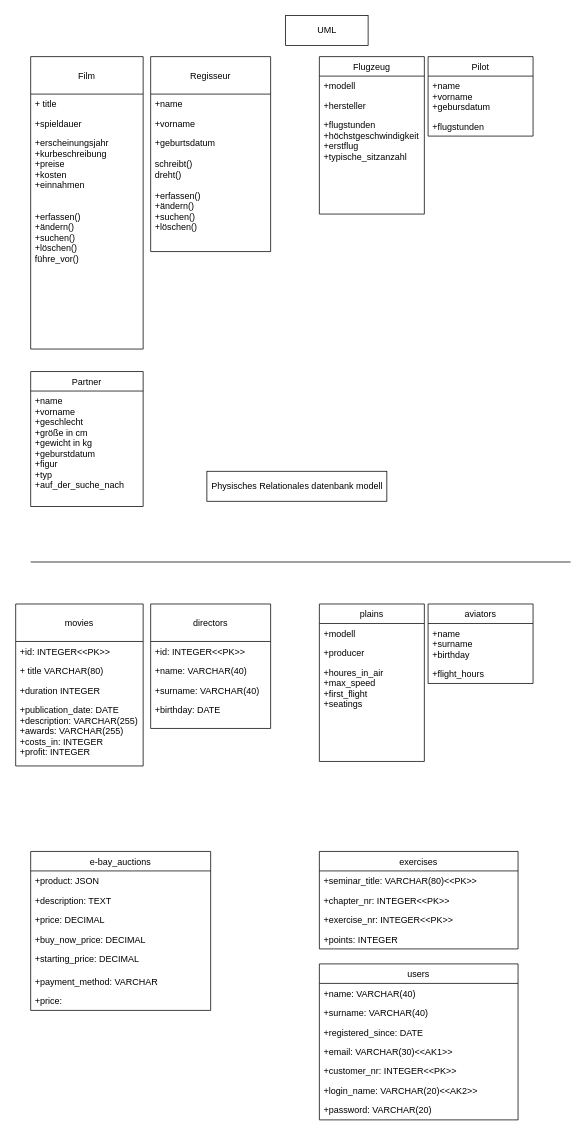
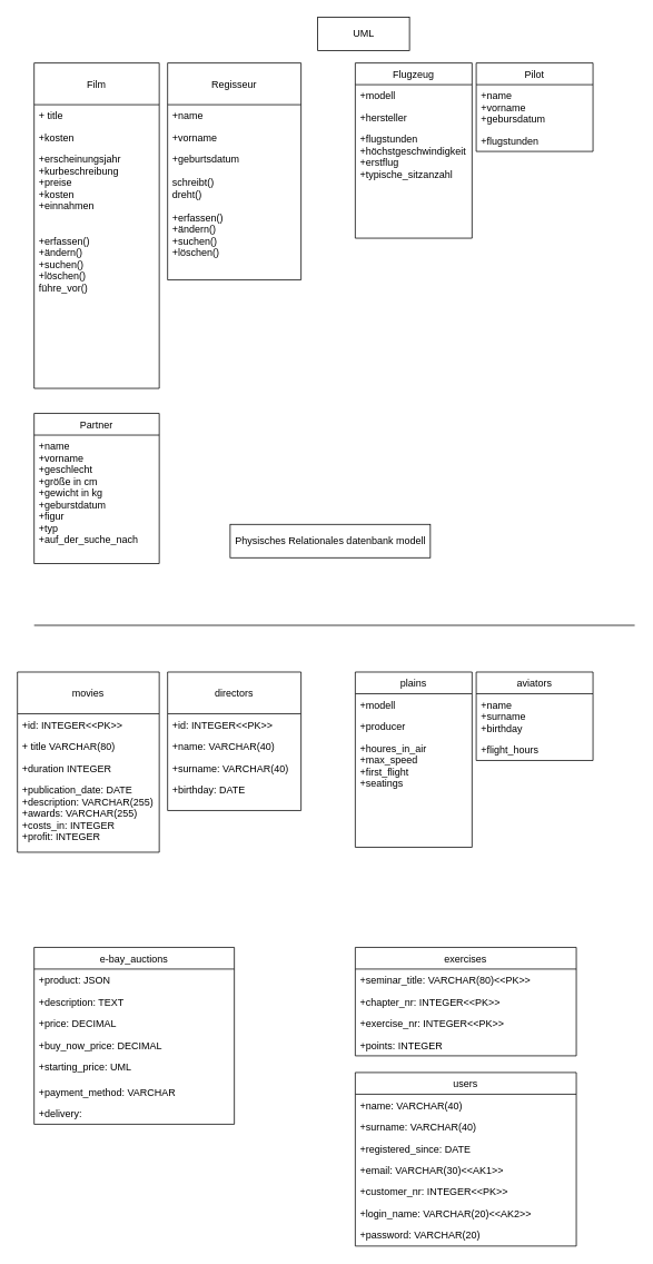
  <mxCell id="0" />
  <mxCell id="1" parent="0" />
  <mxCell id="2" value="Regisseur" style="swimlane;fontStyle=0;childLayout=stackLayout;horizontal=1;startSize=50;fillColor=none;horizontalStack=0;resizeParent=1;resizeParentMax=0;resizeLast=0;collapsible=1;marginBottom=0;" parent="1" vertex="1"><mxGeometry x="200" y="75" width="160" height="260" as="geometry" /></mxCell>
  <mxCell id="3" value="+name" style="text;strokeColor=none;fillColor=none;align=left;verticalAlign=top;spacingLeft=4;spacingRight=4;overflow=hidden;rotatable=0;points=[[0,0.5],[1,0.5]];portConstraint=eastwest;" parent="2" vertex="1"><mxGeometry y="50" width="160" height="26" as="geometry" /></mxCell>
  <mxCell id="4" value="+vorname" style="text;strokeColor=none;fillColor=none;align=left;verticalAlign=top;spacingLeft=4;spacingRight=4;overflow=hidden;rotatable=0;points=[[0,0.5],[1,0.5]];portConstraint=eastwest;" parent="2" vertex="1"><mxGeometry y="76" width="160" height="26" as="geometry" /></mxCell>
  <mxCell id="5" value="+geburtsdatum&#10;&#10;schreibt()&#10;dreht()&#10;&#10;+erfassen()&#10;+ändern()&#10;+suchen()&#10;+löschen()" style="text;strokeColor=none;fillColor=none;align=left;verticalAlign=top;spacingLeft=4;spacingRight=4;overflow=hidden;rotatable=0;points=[[0,0.5],[1,0.5]];portConstraint=eastwest;" parent="2" vertex="1"><mxGeometry y="102" width="160" height="158" as="geometry" /></mxCell>
  <mxCell id="6" value="Film" style="swimlane;fontStyle=0;childLayout=stackLayout;horizontal=1;startSize=50;fillColor=none;horizontalStack=0;resizeParent=1;resizeParentMax=0;resizeLast=0;collapsible=1;marginBottom=0;" parent="1" vertex="1"><mxGeometry x="40" y="75" width="150" height="390" as="geometry" /></mxCell>
  <mxCell id="7" value="+ title" style="text;strokeColor=none;fillColor=none;align=left;verticalAlign=top;spacingLeft=4;spacingRight=4;overflow=hidden;rotatable=0;points=[[0,0.5],[1,0.5]];portConstraint=eastwest;" parent="6" vertex="1"><mxGeometry y="50" width="150" height="26" as="geometry" /></mxCell>
- <mxCell id="8" value="+spieldauer" style="text;strokeColor=none;fillColor=none;align=left;verticalAlign=top;spacingLeft=4;spacingRight=4;overflow=hidden;rotatable=0;points=[[0,0.5],[1,0.5]];portConstraint=eastwest;" parent="6" vertex="1"><mxGeometry y="76" width="150" height="26" as="geometry" /></mxCell>
+ <mxCell id="8" value="+kosten" style="text;strokeColor=none;fillColor=none;align=left;verticalAlign=top;spacingLeft=4;spacingRight=4;overflow=hidden;rotatable=0;points=[[0,0.5],[1,0.5]];portConstraint=eastwest;" parent="6" vertex="1"><mxGeometry y="76" width="150" height="26" as="geometry" /></mxCell>
  <mxCell id="9" value="+erscheinungsjahr&#10;+kurbeschreibung&#10;+preise&#10;+kosten&#10;+einnahmen&#10;&#10;&#10;+erfassen()&#10;+ändern()&#10;+suchen()&#10;+löschen()&#10;führe_vor()" style="text;strokeColor=none;fillColor=none;align=left;verticalAlign=top;spacingLeft=4;spacingRight=4;overflow=hidden;rotatable=0;points=[[0,0.5],[1,0.5]];portConstraint=eastwest;" parent="6" vertex="1"><mxGeometry y="102" width="150" height="288" as="geometry" /></mxCell>
  <mxCell id="10" value="Flugzeug" style="swimlane;fontStyle=0;childLayout=stackLayout;horizontal=1;startSize=26;fillColor=none;horizontalStack=0;resizeParent=1;resizeParentMax=0;resizeLast=0;collapsible=1;marginBottom=0;" parent="1" vertex="1"><mxGeometry x="425" y="75" width="140" height="210" as="geometry" /></mxCell>
  <mxCell id="11" value="+modell&#10;" style="text;strokeColor=none;fillColor=none;align=left;verticalAlign=top;spacingLeft=4;spacingRight=4;overflow=hidden;rotatable=0;points=[[0,0.5],[1,0.5]];portConstraint=eastwest;" parent="10" vertex="1"><mxGeometry y="26" width="140" height="26" as="geometry" /></mxCell>
  <mxCell id="12" value="+hersteller" style="text;strokeColor=none;fillColor=none;align=left;verticalAlign=top;spacingLeft=4;spacingRight=4;overflow=hidden;rotatable=0;points=[[0,0.5],[1,0.5]];portConstraint=eastwest;" parent="10" vertex="1"><mxGeometry y="52" width="140" height="26" as="geometry" /></mxCell>
  <mxCell id="13" value="+flugstunden&#10;+höchstgeschwindigkeit&#10;+erstflug&#10;+typische_sitzanzahl" style="text;strokeColor=none;fillColor=none;align=left;verticalAlign=top;spacingLeft=4;spacingRight=4;overflow=hidden;rotatable=0;points=[[0,0.5],[1,0.5]];portConstraint=eastwest;" parent="10" vertex="1"><mxGeometry y="78" width="140" height="132" as="geometry" /></mxCell>
  <mxCell id="14" value="Pilot" style="swimlane;fontStyle=0;childLayout=stackLayout;horizontal=1;startSize=26;fillColor=none;horizontalStack=0;resizeParent=1;resizeParentMax=0;resizeLast=0;collapsible=1;marginBottom=0;" parent="1" vertex="1"><mxGeometry x="570" y="75" width="140" height="106" as="geometry" /></mxCell>
  <mxCell id="15" value="+name&#10;+vorname&#10;+gebursdatum" style="text;strokeColor=none;fillColor=none;align=left;verticalAlign=top;spacingLeft=4;spacingRight=4;overflow=hidden;rotatable=0;points=[[0,0.5],[1,0.5]];portConstraint=eastwest;" parent="14" vertex="1"><mxGeometry y="26" width="140" height="54" as="geometry" /></mxCell>
  <mxCell id="16" value="+flugstunden" style="text;strokeColor=none;fillColor=none;align=left;verticalAlign=top;spacingLeft=4;spacingRight=4;overflow=hidden;rotatable=0;points=[[0,0.5],[1,0.5]];portConstraint=eastwest;" parent="14" vertex="1"><mxGeometry y="80" width="140" height="26" as="geometry" /></mxCell>
  <mxCell id="17" value="Partner" style="swimlane;fontStyle=0;childLayout=stackLayout;horizontal=1;startSize=26;fillColor=none;horizontalStack=0;resizeParent=1;resizeParentMax=0;resizeLast=0;collapsible=1;marginBottom=0;" parent="1" vertex="1"><mxGeometry x="40" y="495" width="150" height="180" as="geometry" /></mxCell>
  <mxCell id="18" value="+name&#10;+vorname&#10;+geschlecht&#10;+größe in cm&#10;+gewicht in kg&#10;+geburstdatum&#10;+figur&#10;+typ&#10;+auf_der_suche_nach" style="text;strokeColor=none;fillColor=none;align=left;verticalAlign=top;spacingLeft=4;spacingRight=4;overflow=hidden;rotatable=0;points=[[0,0.5],[1,0.5]];portConstraint=eastwest;" parent="17" vertex="1"><mxGeometry y="26" width="150" height="154" as="geometry" /></mxCell>
  <mxCell id="19" value="directors" style="swimlane;fontStyle=0;childLayout=stackLayout;horizontal=1;startSize=50;fillColor=none;horizontalStack=0;resizeParent=1;resizeParentMax=0;resizeLast=0;collapsible=1;marginBottom=0;" parent="1" vertex="1"><mxGeometry x="200" y="805" width="160" height="166" as="geometry" /></mxCell>
  <mxCell id="20" value="+id: INTEGER&lt;&lt;PK&gt;&gt;" style="text;strokeColor=none;fillColor=none;align=left;verticalAlign=top;spacingLeft=4;spacingRight=4;overflow=hidden;rotatable=0;points=[[0,0.5],[1,0.5]];portConstraint=eastwest;" vertex="1" parent="19"><mxGeometry y="50" width="160" height="26" as="geometry" /></mxCell>
  <mxCell id="21" value="+name: VARCHAR(40)" style="text;strokeColor=none;fillColor=none;align=left;verticalAlign=top;spacingLeft=4;spacingRight=4;overflow=hidden;rotatable=0;points=[[0,0.5],[1,0.5]];portConstraint=eastwest;" parent="19" vertex="1"><mxGeometry y="76" width="160" height="26" as="geometry" /></mxCell>
  <mxCell id="22" value="+surname: VARCHAR(40)" style="text;strokeColor=none;fillColor=none;align=left;verticalAlign=top;spacingLeft=4;spacingRight=4;overflow=hidden;rotatable=0;points=[[0,0.5],[1,0.5]];portConstraint=eastwest;" parent="19" vertex="1"><mxGeometry y="102" width="160" height="26" as="geometry" /></mxCell>
  <mxCell id="23" value="+birthday: DATE" style="text;strokeColor=none;fillColor=none;align=left;verticalAlign=top;spacingLeft=4;spacingRight=4;overflow=hidden;rotatable=0;points=[[0,0.5],[1,0.5]];portConstraint=eastwest;" parent="19" vertex="1"><mxGeometry y="128" width="160" height="38" as="geometry" /></mxCell>
  <mxCell id="24" value="movies" style="swimlane;fontStyle=0;childLayout=stackLayout;horizontal=1;startSize=50;fillColor=none;horizontalStack=0;resizeParent=1;resizeParentMax=0;resizeLast=0;collapsible=1;marginBottom=0;" parent="1" vertex="1"><mxGeometry x="20" y="805" width="170" height="216" as="geometry" /></mxCell>
  <mxCell id="25" value="+id: INTEGER&lt;&lt;PK&gt;&gt;" style="text;strokeColor=none;fillColor=none;align=left;verticalAlign=top;spacingLeft=4;spacingRight=4;overflow=hidden;rotatable=0;points=[[0,0.5],[1,0.5]];portConstraint=eastwest;" vertex="1" parent="24"><mxGeometry y="50" width="170" height="26" as="geometry" /></mxCell>
  <mxCell id="26" value="+ title VARCHAR(80)" style="text;strokeColor=none;fillColor=none;align=left;verticalAlign=top;spacingLeft=4;spacingRight=4;overflow=hidden;rotatable=0;points=[[0,0.5],[1,0.5]];portConstraint=eastwest;" parent="24" vertex="1"><mxGeometry y="76" width="170" height="26" as="geometry" /></mxCell>
  <mxCell id="27" value="+duration INTEGER" style="text;strokeColor=none;fillColor=none;align=left;verticalAlign=top;spacingLeft=4;spacingRight=4;overflow=hidden;rotatable=0;points=[[0,0.5],[1,0.5]];portConstraint=eastwest;" parent="24" vertex="1"><mxGeometry y="102" width="170" height="26" as="geometry" /></mxCell>
  <mxCell id="28" value="+publication_date: DATE&#10;+description: VARCHAR(255)&#10;+awards: VARCHAR(255)&#10;+costs_in: INTEGER&#10;+profit: INTEGER" style="text;strokeColor=none;fillColor=none;align=left;verticalAlign=top;spacingLeft=4;spacingRight=4;overflow=hidden;rotatable=0;points=[[0,0.5],[1,0.5]];portConstraint=eastwest;" parent="24" vertex="1"><mxGeometry y="128" width="170" height="88" as="geometry" /></mxCell>
  <mxCell id="29" value="plains" style="swimlane;fontStyle=0;childLayout=stackLayout;horizontal=1;startSize=26;fillColor=none;horizontalStack=0;resizeParent=1;resizeParentMax=0;resizeLast=0;collapsible=1;marginBottom=0;" parent="1" vertex="1"><mxGeometry x="425" y="805" width="140" height="210" as="geometry" /></mxCell>
  <mxCell id="30" value="+modell&#10;" style="text;strokeColor=none;fillColor=none;align=left;verticalAlign=top;spacingLeft=4;spacingRight=4;overflow=hidden;rotatable=0;points=[[0,0.5],[1,0.5]];portConstraint=eastwest;" parent="29" vertex="1"><mxGeometry y="26" width="140" height="26" as="geometry" /></mxCell>
  <mxCell id="31" value="+producer" style="text;strokeColor=none;fillColor=none;align=left;verticalAlign=top;spacingLeft=4;spacingRight=4;overflow=hidden;rotatable=0;points=[[0,0.5],[1,0.5]];portConstraint=eastwest;" parent="29" vertex="1"><mxGeometry y="52" width="140" height="26" as="geometry" /></mxCell>
  <mxCell id="32" value="+houres_in_air&#10;+max_speed&#10;+first_flight&#10;+seatings" style="text;strokeColor=none;fillColor=none;align=left;verticalAlign=top;spacingLeft=4;spacingRight=4;overflow=hidden;rotatable=0;points=[[0,0.5],[1,0.5]];portConstraint=eastwest;" parent="29" vertex="1"><mxGeometry y="78" width="140" height="132" as="geometry" /></mxCell>
  <mxCell id="33" value="aviators" style="swimlane;fontStyle=0;childLayout=stackLayout;horizontal=1;startSize=26;fillColor=none;horizontalStack=0;resizeParent=1;resizeParentMax=0;resizeLast=0;collapsible=1;marginBottom=0;" parent="1" vertex="1"><mxGeometry x="570" y="805" width="140" height="106" as="geometry" /></mxCell>
  <mxCell id="34" value="+name&#10;+surname&#10;+birthday" style="text;strokeColor=none;fillColor=none;align=left;verticalAlign=top;spacingLeft=4;spacingRight=4;overflow=hidden;rotatable=0;points=[[0,0.5],[1,0.5]];portConstraint=eastwest;" parent="33" vertex="1"><mxGeometry y="26" width="140" height="54" as="geometry" /></mxCell>
  <mxCell id="35" value="+flight_hours" style="text;strokeColor=none;fillColor=none;align=left;verticalAlign=top;spacingLeft=4;spacingRight=4;overflow=hidden;rotatable=0;points=[[0,0.5],[1,0.5]];portConstraint=eastwest;" parent="33" vertex="1"><mxGeometry y="80" width="140" height="26" as="geometry" /></mxCell>
  <mxCell id="36" value="" style="line;strokeWidth=1;fillColor=none;align=left;verticalAlign=middle;spacingTop=-1;spacingLeft=3;spacingRight=3;rotatable=0;labelPosition=right;points=[];portConstraint=eastwest;strokeColor=inherit;" parent="1" vertex="1"><mxGeometry x="40" y="745" width="720" height="8" as="geometry" /></mxCell>
  <mxCell id="37" value="UML" style="html=1;" parent="1" vertex="1"><mxGeometry x="380" y="20" width="110" height="40" as="geometry" /></mxCell>
  <mxCell id="38" value="Physisches Relationales datenbank modell" style="html=1;" parent="1" vertex="1"><mxGeometry x="275" y="628" width="240" height="40" as="geometry" /></mxCell>
  <mxCell id="39" value="e-bay_auctions" style="swimlane;fontStyle=0;childLayout=stackLayout;horizontal=1;startSize=26;fillColor=none;horizontalStack=0;resizeParent=1;resizeParentMax=0;resizeLast=0;collapsible=1;marginBottom=0;" parent="1" vertex="1"><mxGeometry x="40" y="1135" width="240" height="212" as="geometry" /></mxCell>
  <mxCell id="40" value="+product: JSON" style="text;strokeColor=none;fillColor=none;align=left;verticalAlign=top;spacingLeft=4;spacingRight=4;overflow=hidden;rotatable=0;points=[[0,0.5],[1,0.5]];portConstraint=eastwest;" parent="39" vertex="1"><mxGeometry y="26" width="240" height="26" as="geometry" /></mxCell>
  <mxCell id="41" value="+description: TEXT" style="text;strokeColor=none;fillColor=none;align=left;verticalAlign=top;spacingLeft=4;spacingRight=4;overflow=hidden;rotatable=0;points=[[0,0.5],[1,0.5]];portConstraint=eastwest;" parent="39" vertex="1"><mxGeometry y="52" width="240" height="26" as="geometry" /></mxCell>
  <mxCell id="42" value="+price: DECIMAL" style="text;strokeColor=none;fillColor=none;align=left;verticalAlign=top;spacingLeft=4;spacingRight=4;overflow=hidden;rotatable=0;points=[[0,0.5],[1,0.5]];portConstraint=eastwest;" parent="39" vertex="1"><mxGeometry y="78" width="240" height="26" as="geometry" /></mxCell>
  <mxCell id="43" value="+buy_now_price: DECIMAL" style="text;strokeColor=none;fillColor=none;align=left;verticalAlign=top;spacingLeft=4;spacingRight=4;overflow=hidden;rotatable=0;points=[[0,0.5],[1,0.5]];portConstraint=eastwest;" parent="39" vertex="1"><mxGeometry y="104" width="240" height="26" as="geometry" /></mxCell>
- <mxCell id="44" value="+starting_price: DECIMAL" style="text;strokeColor=none;fillColor=none;align=left;verticalAlign=top;spacingLeft=4;spacingRight=4;overflow=hidden;rotatable=0;points=[[0,0.5],[1,0.5]];portConstraint=eastwest;" parent="39" vertex="1"><mxGeometry y="130" width="240" height="30" as="geometry" /></mxCell>
+ <mxCell id="44" value="+starting_price: UML" style="text;strokeColor=none;fillColor=none;align=left;verticalAlign=top;spacingLeft=4;spacingRight=4;overflow=hidden;rotatable=0;points=[[0,0.5],[1,0.5]];portConstraint=eastwest;" parent="39" vertex="1"><mxGeometry y="130" width="240" height="30" as="geometry" /></mxCell>
  <mxCell id="45" value="+payment_method: VARCHAR" style="text;strokeColor=none;fillColor=none;align=left;verticalAlign=top;spacingLeft=4;spacingRight=4;overflow=hidden;rotatable=0;points=[[0,0.5],[1,0.5]];portConstraint=eastwest;" parent="39" vertex="1"><mxGeometry y="160" width="240" height="26" as="geometry" /></mxCell>
- <mxCell id="46" value="+price: " style="text;strokeColor=none;fillColor=none;align=left;verticalAlign=top;spacingLeft=4;spacingRight=4;overflow=hidden;rotatable=0;points=[[0,0.5],[1,0.5]];portConstraint=eastwest;" parent="39" vertex="1"><mxGeometry y="186" width="240" height="26" as="geometry" /></mxCell>
+ <mxCell id="46" value="+delivery: " style="text;strokeColor=none;fillColor=none;align=left;verticalAlign=top;spacingLeft=4;spacingRight=4;overflow=hidden;rotatable=0;points=[[0,0.5],[1,0.5]];portConstraint=eastwest;" parent="39" vertex="1"><mxGeometry y="186" width="240" height="26" as="geometry" /></mxCell>
  <mxCell id="47" value="exercises" style="swimlane;fontStyle=0;childLayout=stackLayout;horizontal=1;startSize=26;fillColor=none;horizontalStack=0;resizeParent=1;resizeParentMax=0;resizeLast=0;collapsible=1;marginBottom=0;" vertex="1" parent="1"><mxGeometry x="425" y="1135" width="265" height="130" as="geometry" /></mxCell>
  <mxCell id="48" value="+seminar_title: VARCHAR(80)&lt;&lt;PK&gt;&gt;" style="text;strokeColor=none;fillColor=none;align=left;verticalAlign=top;spacingLeft=4;spacingRight=4;overflow=hidden;rotatable=0;points=[[0,0.5],[1,0.5]];portConstraint=eastwest;" vertex="1" parent="47"><mxGeometry y="26" width="265" height="26" as="geometry" /></mxCell>
  <mxCell id="49" value="+chapter_nr: INTEGER&lt;&lt;PK&gt;&gt; &#10;" style="text;strokeColor=none;fillColor=none;align=left;verticalAlign=top;spacingLeft=4;spacingRight=4;overflow=hidden;rotatable=0;points=[[0,0.5],[1,0.5]];portConstraint=eastwest;" vertex="1" parent="47"><mxGeometry y="52" width="265" height="26" as="geometry" /></mxCell>
  <mxCell id="50" value="+exercise_nr: INTEGER&lt;&lt;PK&gt;&gt;" style="text;strokeColor=none;fillColor=none;align=left;verticalAlign=top;spacingLeft=4;spacingRight=4;overflow=hidden;rotatable=0;points=[[0,0.5],[1,0.5]];portConstraint=eastwest;" vertex="1" parent="47"><mxGeometry y="78" width="265" height="26" as="geometry" /></mxCell>
  <mxCell id="51" value="+points: INTEGER" style="text;strokeColor=none;fillColor=none;align=left;verticalAlign=top;spacingLeft=4;spacingRight=4;overflow=hidden;rotatable=0;points=[[0,0.5],[1,0.5]];portConstraint=eastwest;" vertex="1" parent="47"><mxGeometry y="104" width="265" height="26" as="geometry" /></mxCell>
  <mxCell id="52" value="users" style="swimlane;fontStyle=0;childLayout=stackLayout;horizontal=1;startSize=26;fillColor=none;horizontalStack=0;resizeParent=1;resizeParentMax=0;resizeLast=0;collapsible=1;marginBottom=0;" vertex="1" parent="1"><mxGeometry x="425" y="1285" width="265" height="208" as="geometry" /></mxCell>
  <mxCell id="53" value="+name: VARCHAR(40)" style="text;strokeColor=none;fillColor=none;align=left;verticalAlign=top;spacingLeft=4;spacingRight=4;overflow=hidden;rotatable=0;points=[[0,0.5],[1,0.5]];portConstraint=eastwest;" vertex="1" parent="52"><mxGeometry y="26" width="265" height="26" as="geometry" /></mxCell>
  <mxCell id="54" value="+surname: VARCHAR(40)" style="text;strokeColor=none;fillColor=none;align=left;verticalAlign=top;spacingLeft=4;spacingRight=4;overflow=hidden;rotatable=0;points=[[0,0.5],[1,0.5]];portConstraint=eastwest;" vertex="1" parent="52"><mxGeometry y="52" width="265" height="26" as="geometry" /></mxCell>
  <mxCell id="55" value="+registered_since: DATE" style="text;strokeColor=none;fillColor=none;align=left;verticalAlign=top;spacingLeft=4;spacingRight=4;overflow=hidden;rotatable=0;points=[[0,0.5],[1,0.5]];portConstraint=eastwest;" vertex="1" parent="52"><mxGeometry y="78" width="265" height="26" as="geometry" /></mxCell>
  <mxCell id="56" value="+email: VARCHAR(30)&lt;&lt;AK1&gt;&gt;" style="text;strokeColor=none;fillColor=none;align=left;verticalAlign=top;spacingLeft=4;spacingRight=4;overflow=hidden;rotatable=0;points=[[0,0.5],[1,0.5]];portConstraint=eastwest;" vertex="1" parent="52"><mxGeometry y="104" width="265" height="26" as="geometry" /></mxCell>
  <mxCell id="57" value="+customer_nr: INTEGER&lt;&lt;PK&gt;&gt;" style="text;strokeColor=none;fillColor=none;align=left;verticalAlign=top;spacingLeft=4;spacingRight=4;overflow=hidden;rotatable=0;points=[[0,0.5],[1,0.5]];portConstraint=eastwest;" vertex="1" parent="52"><mxGeometry y="130" width="265" height="26" as="geometry" /></mxCell>
  <mxCell id="58" value="+login_name: VARCHAR(20)&lt;&lt;AK2&gt;&gt;" style="text;strokeColor=none;fillColor=none;align=left;verticalAlign=top;spacingLeft=4;spacingRight=4;overflow=hidden;rotatable=0;points=[[0,0.5],[1,0.5]];portConstraint=eastwest;" vertex="1" parent="52"><mxGeometry y="156" width="265" height="26" as="geometry" /></mxCell>
  <mxCell id="59" value="+password: VARCHAR(20)" style="text;strokeColor=none;fillColor=none;align=left;verticalAlign=top;spacingLeft=4;spacingRight=4;overflow=hidden;rotatable=0;points=[[0,0.5],[1,0.5]];portConstraint=eastwest;" vertex="1" parent="52"><mxGeometry y="182" width="265" height="26" as="geometry" /></mxCell>
